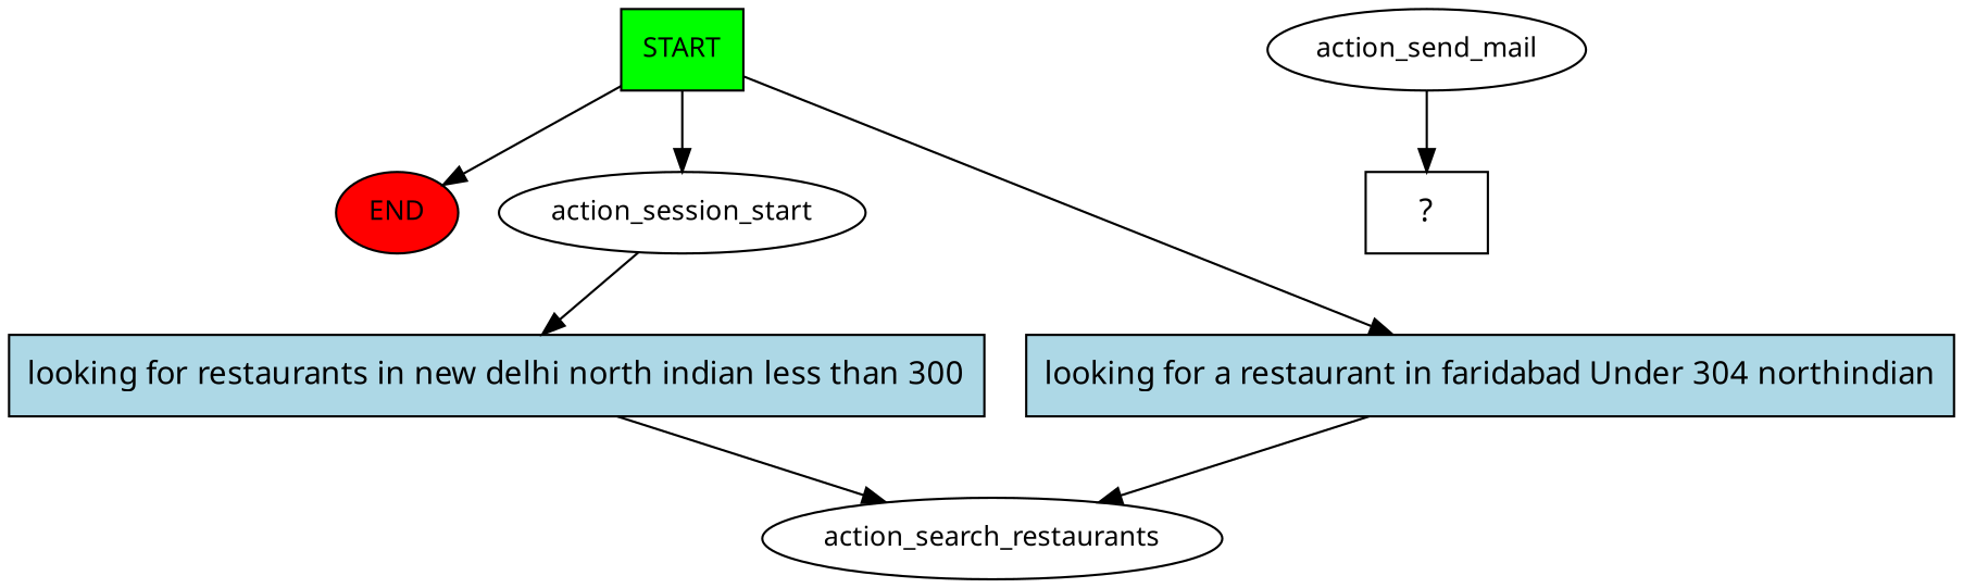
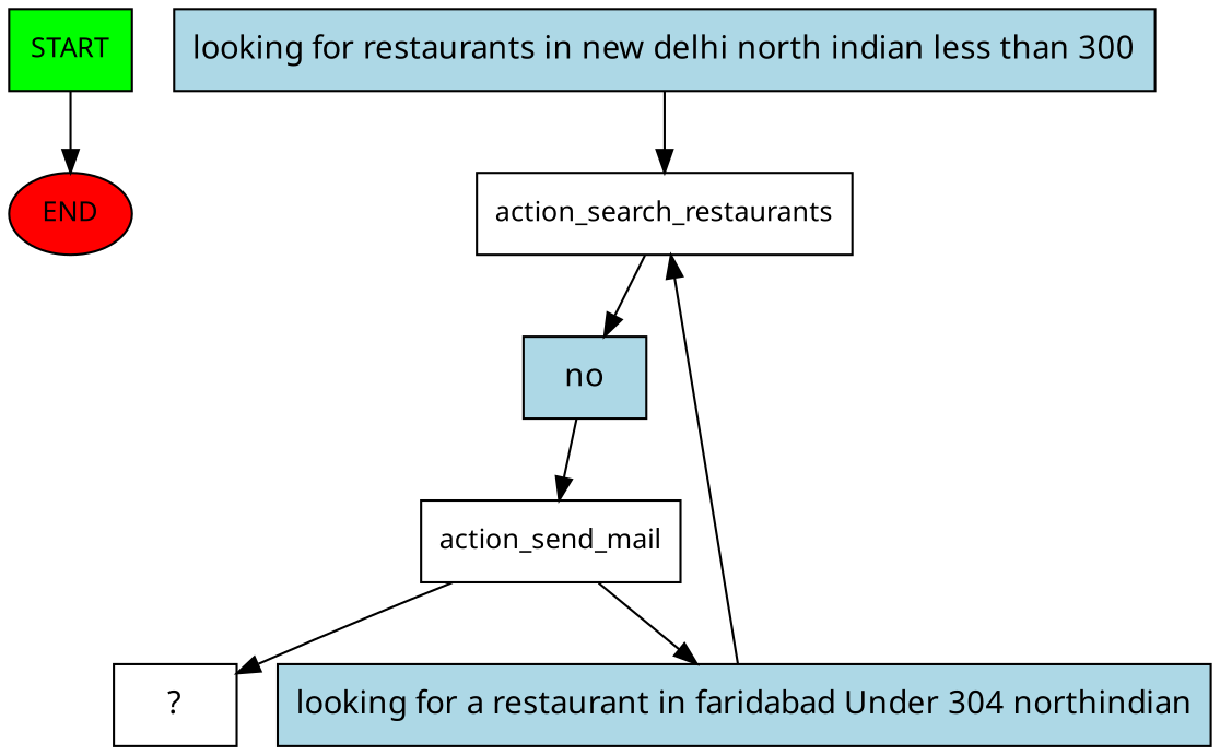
  digraph {
    fontname="Noto Sans"
    node [fontname="Noto Sans" fontsize=12 style=filled]
    edge [fontname="Noto Sans"]
    n1 [fillcolor=green label=START shape=box]
    n2 [fillcolor=red label=END]
-   n3 [label=action_session_start style=""]
    n4 [fillcolor=lightblue label="looking for restaurants in new delhi north indian less than 300" shape=rect fontsize=""]
-   n5 [label=action_search_restaurants style=""]
-   n7 [label=action_send_mail style=""]
+   n5 [label=action_search_restaurants shape=box style=""]
+   n6 [fillcolor=lightblue label=no shape=rect fontsize=""]
+   n7 [label=action_send_mail shape=box style=""]
    n8 [label="  ?  " shape=rect fontsize="" style=""]
    n9 [fillcolor=lightblue label="looking for a restaurant in faridabad Under 304 northindian" shape=rect fontsize=""]
    n1 -> n2
-   n1 -> n3
-   n3 -> n4
    n4 -> n5
+   n5 -> n6
+   n6 -> n7
    n7 -> n8
-   n1 -> n9
+   n7 -> n9
    n9 -> n5
  }
